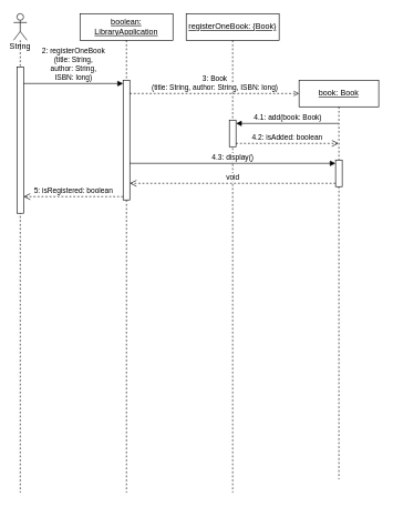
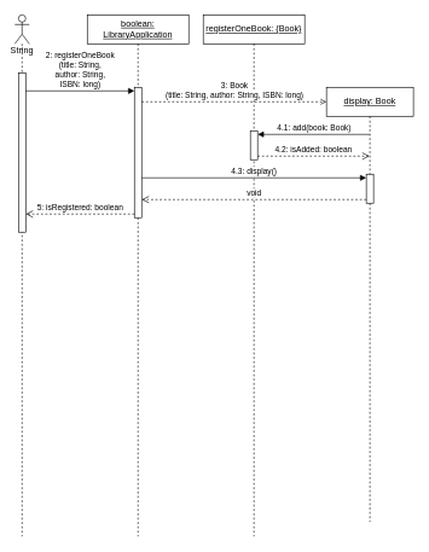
  <mxCell id="0" />
  <mxCell id="1" parent="0" />
  <mxCell id="2" value="String" style="shape=umlLifeline;perimeter=lifelinePerimeter;whiteSpace=wrap;html=1;container=1;dropTarget=0;collapsible=0;recursiveResize=0;outlineConnect=0;portConstraint=eastwest;newEdgeStyle={&quot;curved&quot;:0,&quot;rounded&quot;:0};participant=umlActor;verticalAlign=top;spacingTop=36;" parent="1" vertex="1"><mxGeometry x="20" y="20" width="20" height="720" as="geometry" /></mxCell>
  <mxCell id="3" value="" style="html=1;points=[[0,0,0,0,5],[0,1,0,0,-5],[1,0,0,0,5],[1,1,0,0,-5]];perimeter=orthogonalPerimeter;outlineConnect=0;targetShapes=umlLifeline;portConstraint=eastwest;newEdgeStyle={&quot;curved&quot;:0,&quot;rounded&quot;:0};" parent="2" vertex="1"><mxGeometry x="5" y="80" width="10" height="220" as="geometry" /></mxCell>
  <mxCell id="4" value="&lt;u style=&quot;border-color: var(--border-color);&quot;&gt;boolean: LibraryApplication&lt;/u&gt;" style="shape=umlLifeline;perimeter=lifelinePerimeter;whiteSpace=wrap;html=1;container=1;dropTarget=0;collapsible=0;recursiveResize=0;outlineConnect=0;portConstraint=eastwest;newEdgeStyle={&quot;curved&quot;:0,&quot;rounded&quot;:0};" parent="1" vertex="1"><mxGeometry x="120" y="20" width="140" height="720" as="geometry" /></mxCell>
  <mxCell id="5" value="" style="html=1;points=[[0,0,0,0,5],[0,1,0,0,-5],[1,0,0,0,5],[1,1,0,0,-5]];perimeter=orthogonalPerimeter;outlineConnect=0;targetShapes=umlLifeline;portConstraint=eastwest;newEdgeStyle={&quot;curved&quot;:0,&quot;rounded&quot;:0};" parent="4" vertex="1"><mxGeometry x="65" y="100" width="10" height="180" as="geometry" /></mxCell>
  <mxCell id="6" value="&lt;div style=&quot;border-color: var(--border-color);&quot;&gt;2: registerOneBook&lt;br style=&quot;border-color: var(--border-color);&quot;&gt;(title: String,&lt;/div&gt;&lt;div style=&quot;border-color: var(--border-color);&quot;&gt;author: String,&lt;/div&gt;&lt;div style=&quot;border-color: var(--border-color);&quot;&gt;ISBN: long)&lt;/div&gt;" style="html=1;verticalAlign=bottom;endArrow=block;curved=0;rounded=0;entryX=0;entryY=0;entryDx=0;entryDy=5;" parent="1" source="3" target="5" edge="1"><mxGeometry relative="1" as="geometry"><mxPoint x="35" y="125" as="sourcePoint" /></mxGeometry></mxCell>
  <mxCell id="7" value="5: isRegistered: boolean" style="html=1;verticalAlign=bottom;endArrow=open;dashed=1;endSize=8;curved=0;rounded=0;exitX=0;exitY=1;exitDx=0;exitDy=-5;exitPerimeter=0;" parent="1" source="5" target="3" edge="1"><mxGeometry relative="1" as="geometry"><mxPoint x="35" y="335" as="targetPoint" /></mxGeometry></mxCell>
  <mxCell id="8" value="&lt;u style=&quot;border-color: var(--border-color);&quot;&gt;registerOneBook: {Book}&lt;/u&gt;" style="shape=umlLifeline;perimeter=lifelinePerimeter;whiteSpace=wrap;html=1;container=1;dropTarget=0;collapsible=0;recursiveResize=0;outlineConnect=0;portConstraint=eastwest;newEdgeStyle={&quot;curved&quot;:0,&quot;rounded&quot;:0};" parent="1" vertex="1"><mxGeometry x="280" y="20" width="140" height="720" as="geometry" /></mxCell>
  <mxCell id="9" value="" style="html=1;points=[[0,0,0,0,5],[0,1,0,0,-5],[1,0,0,0,5],[1,1,0,0,-5]];perimeter=orthogonalPerimeter;outlineConnect=0;targetShapes=umlLifeline;portConstraint=eastwest;newEdgeStyle={&quot;curved&quot;:0,&quot;rounded&quot;:0};" parent="8" vertex="1"><mxGeometry x="65" y="160" width="10" height="40" as="geometry" /></mxCell>
- <mxCell id="10" value="&lt;u style=&quot;border-color: var(--border-color);&quot;&gt;book: Book&lt;/u&gt;" style="shape=umlLifeline;perimeter=lifelinePerimeter;whiteSpace=wrap;html=1;container=1;dropTarget=0;collapsible=0;recursiveResize=0;outlineConnect=0;portConstraint=eastwest;newEdgeStyle={&quot;curved&quot;:0,&quot;rounded&quot;:0};" parent="1" vertex="1"><mxGeometry x="450" y="120" width="120" height="600" as="geometry" /></mxCell>
+ <mxCell id="10" value="&lt;u style=&quot;border-color: var(--border-color);&quot;&gt;display: Book&lt;/u&gt;" style="shape=umlLifeline;perimeter=lifelinePerimeter;whiteSpace=wrap;html=1;container=1;dropTarget=0;collapsible=0;recursiveResize=0;outlineConnect=0;portConstraint=eastwest;newEdgeStyle={&quot;curved&quot;:0,&quot;rounded&quot;:0};" parent="1" vertex="1"><mxGeometry x="450" y="120" width="120" height="600" as="geometry" /></mxCell>
  <mxCell id="11" value="" style="html=1;points=[[0,0,0,0,5],[0,1,0,0,-5],[1,0,0,0,5],[1,1,0,0,-5]];perimeter=orthogonalPerimeter;outlineConnect=0;targetShapes=umlLifeline;portConstraint=eastwest;newEdgeStyle={&quot;curved&quot;:0,&quot;rounded&quot;:0};" parent="10" vertex="1"><mxGeometry x="55" y="120" width="10" height="40" as="geometry" /></mxCell>
  <mxCell id="12" value="3: Book&lt;br style=&quot;border-color: var(--border-color); background-color: rgb(255, 255, 255);&quot;&gt;&lt;span style=&quot;background-color: rgb(255, 255, 255);&quot;&gt;(title: String, author: String, ISBN: long)&lt;/span&gt;" style="html=1;verticalAlign=bottom;labelBackgroundColor=none;endArrow=open;endFill=0;dashed=1;rounded=0;" parent="1" source="5" edge="1"><mxGeometry width="160" relative="1" as="geometry"><mxPoint x="195" y="140" as="sourcePoint" /><mxPoint x="450" y="140" as="targetPoint" /></mxGeometry></mxCell>
  <mxCell id="13" value="4.1: add(book: Book)" style="html=1;verticalAlign=bottom;endArrow=block;curved=0;rounded=0;entryX=1;entryY=0;entryDx=0;entryDy=5;" parent="1" source="10" target="9" edge="1"><mxGeometry x="-0.001" relative="1" as="geometry"><mxPoint x="480" y="255" as="sourcePoint" /><mxPoint as="offset" /></mxGeometry></mxCell>
  <mxCell id="14" value="4.2: isAdded: boolean" style="html=1;verticalAlign=bottom;endArrow=open;dashed=1;endSize=8;curved=0;rounded=0;exitX=1;exitY=1;exitDx=0;exitDy=-5;" parent="1" source="9" target="10" edge="1"><mxGeometry x="-0.001" relative="1" as="geometry"><mxPoint x="480" y="325" as="targetPoint" /><mxPoint as="offset" /></mxGeometry></mxCell>
  <mxCell id="15" value="4.3: display()" style="html=1;verticalAlign=bottom;startArrow=none;endArrow=block;startSize=8;curved=0;rounded=0;entryX=0;entryY=0;entryDx=0;entryDy=5;startFill=0;" parent="1" source="5" target="11" edge="1"><mxGeometry relative="1" as="geometry"><mxPoint x="435" y="275" as="sourcePoint" /></mxGeometry></mxCell>
  <mxCell id="16" value="void" style="html=1;verticalAlign=bottom;endArrow=open;dashed=1;endSize=8;curved=0;rounded=0;exitX=0;exitY=1;exitDx=0;exitDy=-5;exitPerimeter=0;" parent="1" source="11" target="5" edge="1"><mxGeometry relative="1" as="geometry"><mxPoint x="460" y="230" as="sourcePoint" /><mxPoint x="380" y="230" as="targetPoint" /></mxGeometry></mxCell>
